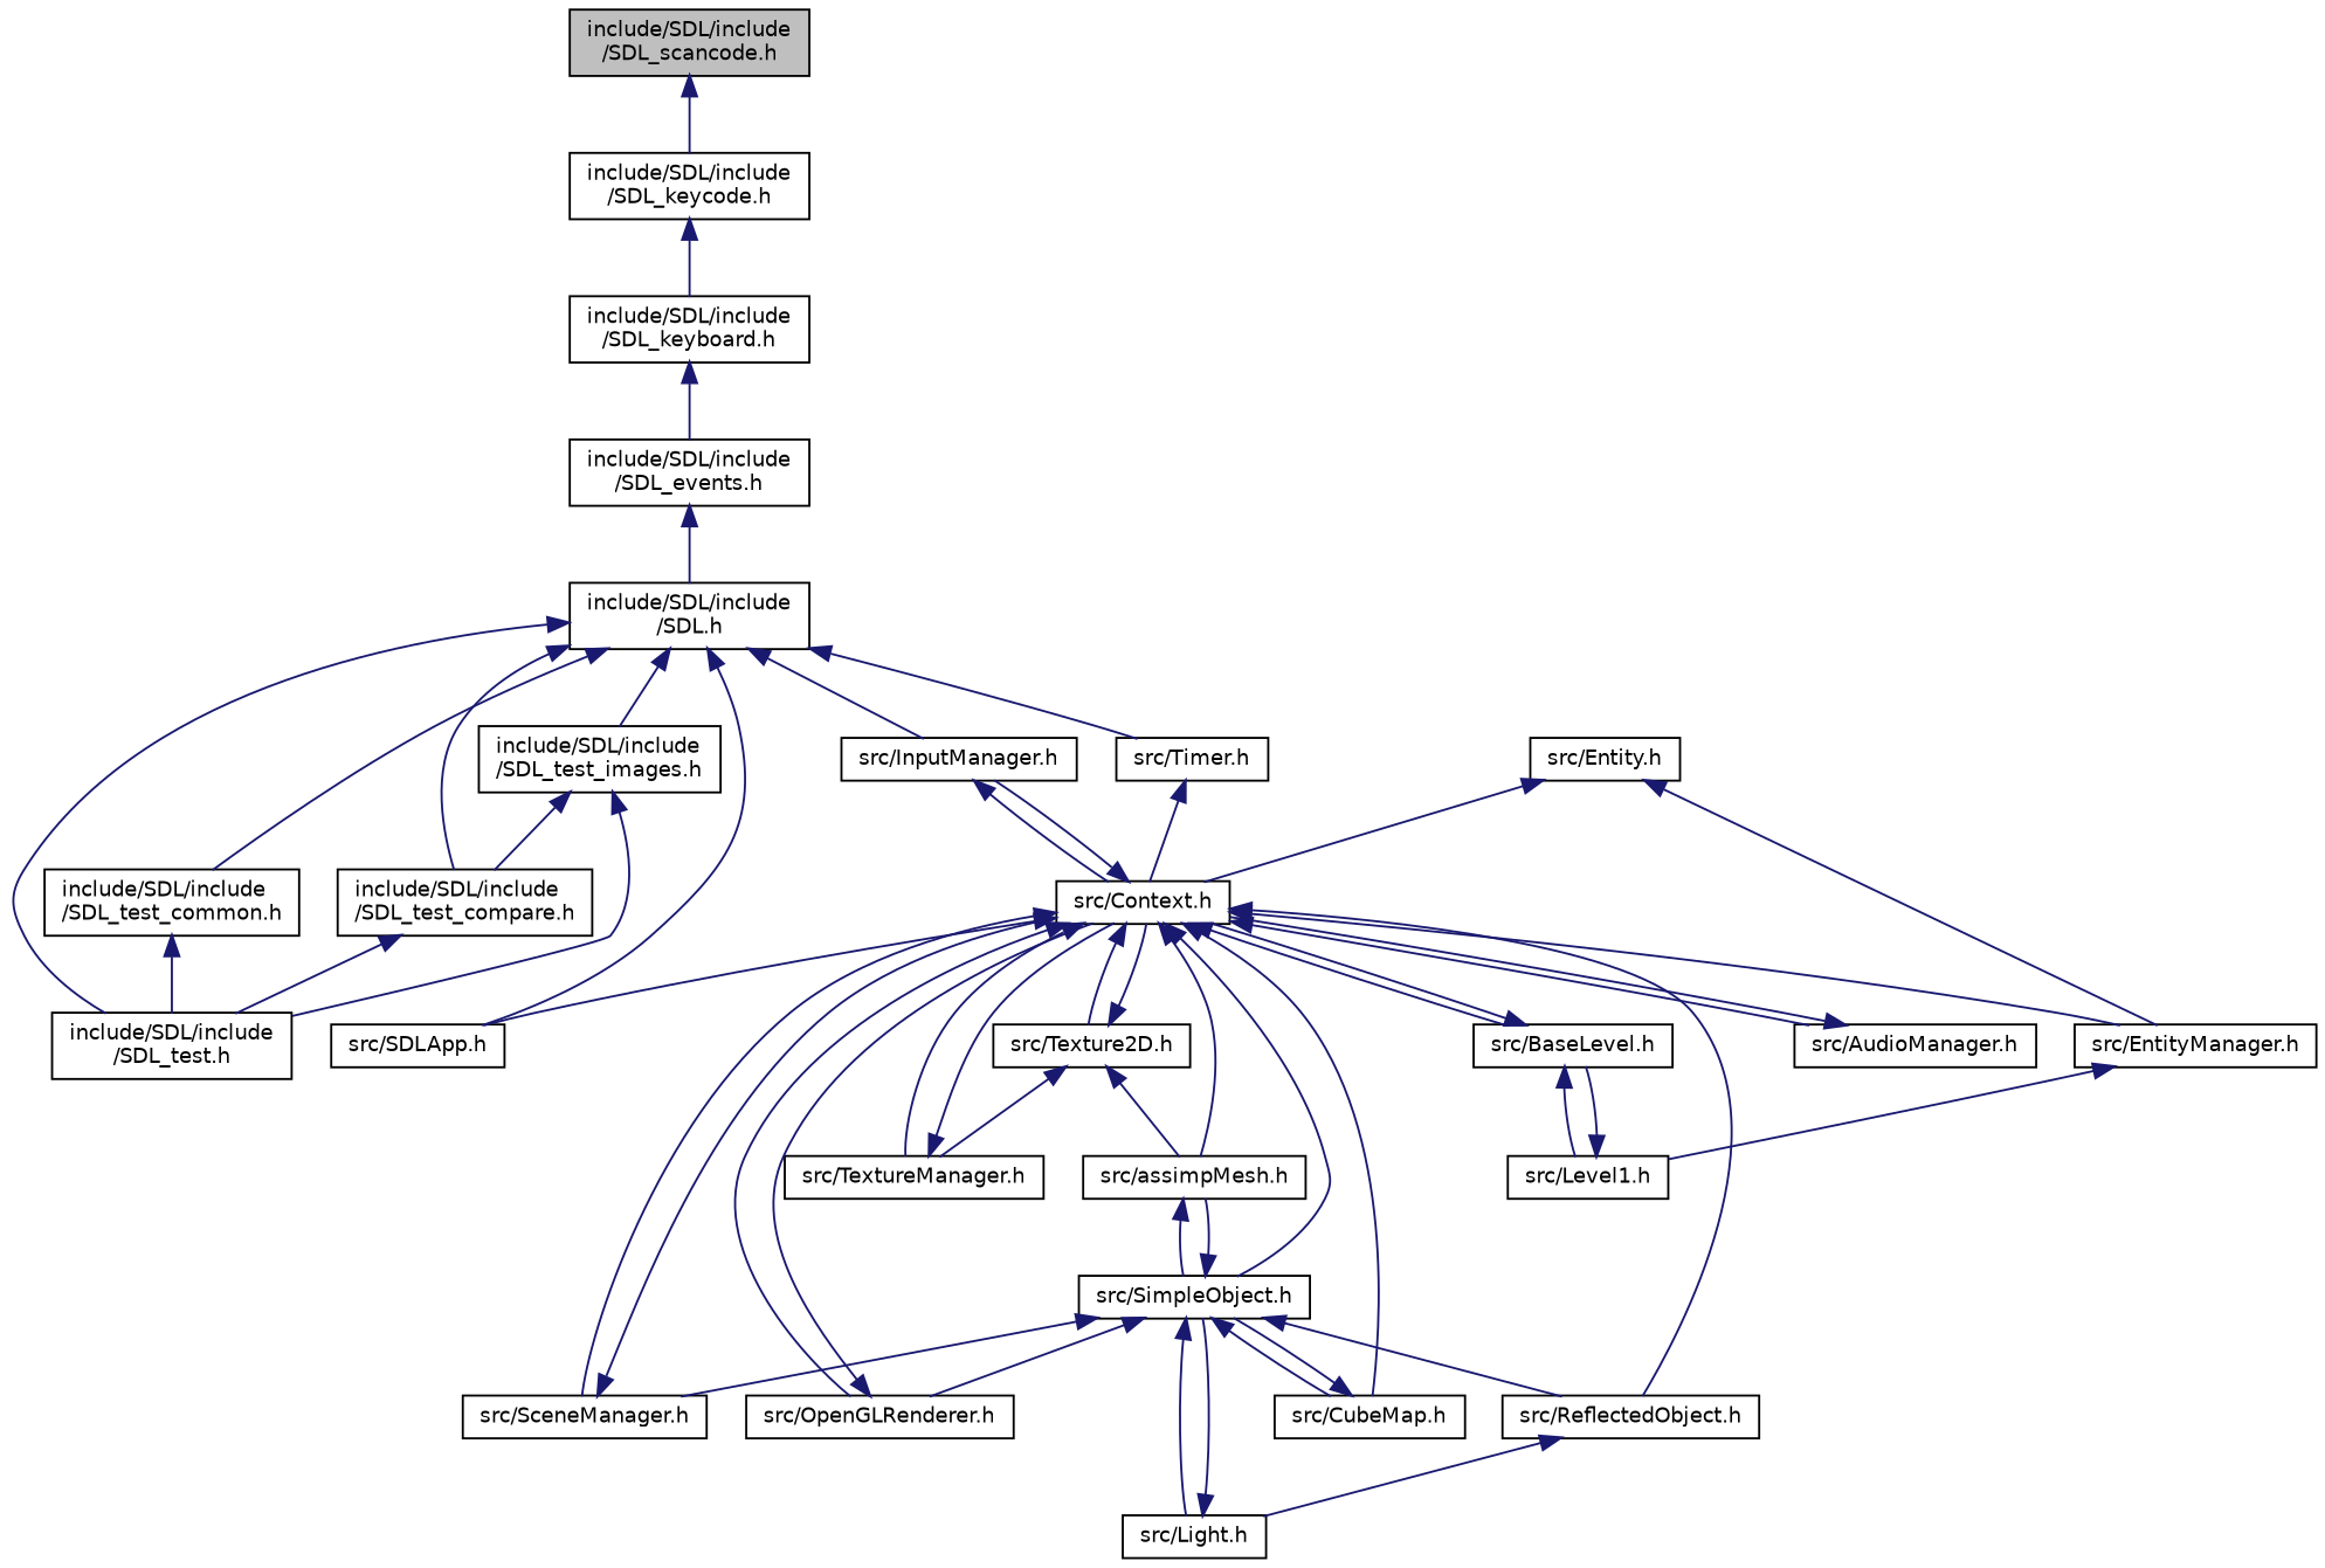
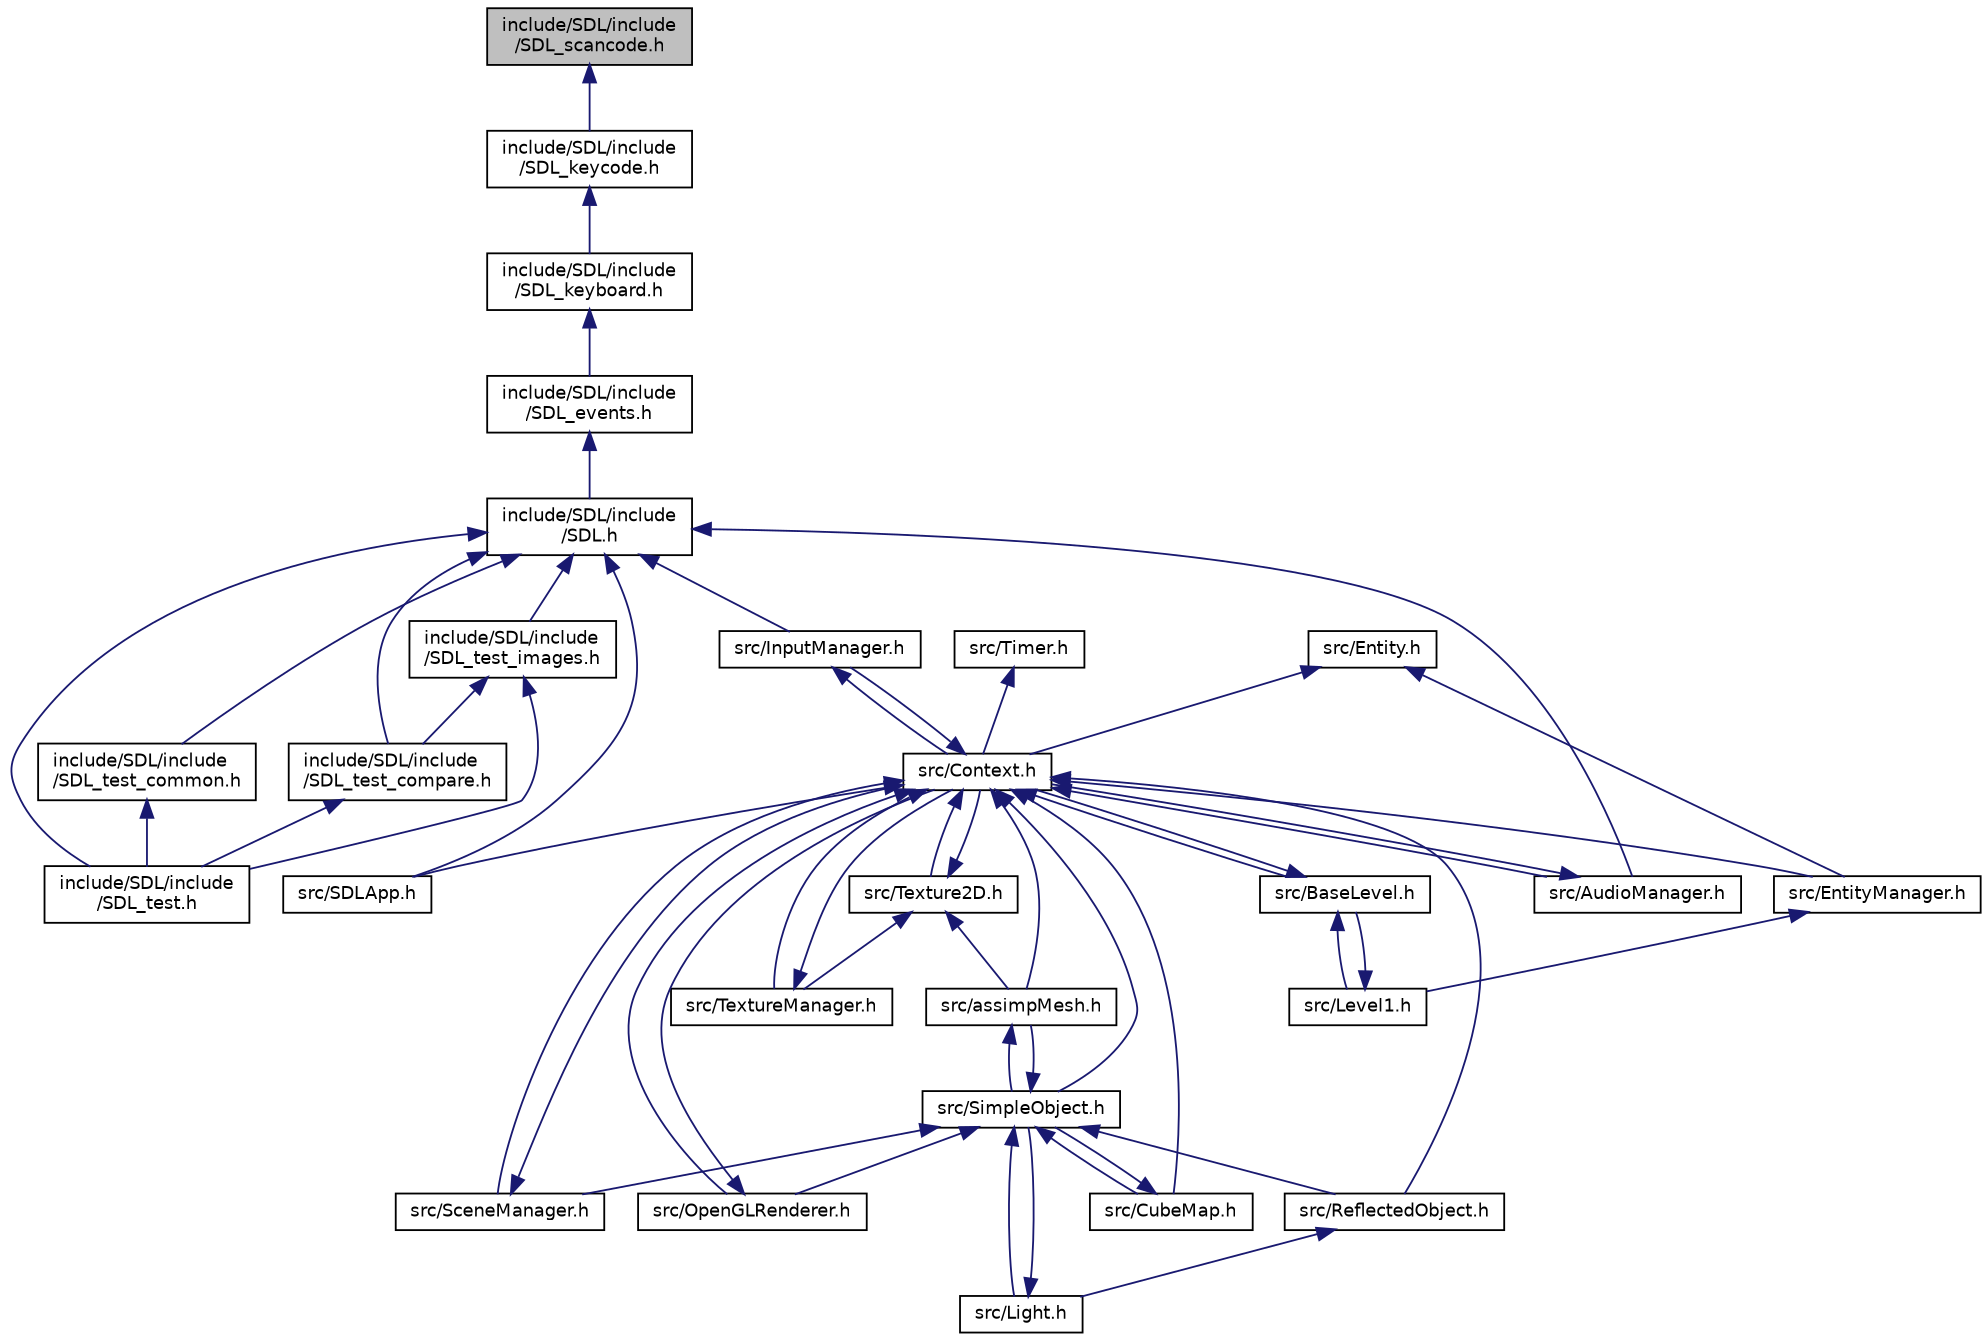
  digraph {
    node [color=black fillcolor=white fontname=Helvetica fontsize=10 shape=record style=filled]
    edge [color=midnightblue dir=back fontname=Helvetica fontsize=10 labelfontname=Helvetica labelfontsize=10 style=solid]
    n1 [fillcolor=grey75 fontcolor=black height=0.2 label="include/SDL/include\l/SDL_scancode.h" width=0.4]
    n2 [height=0.2 label="include/SDL/include\l/SDL_keycode.h" width=0.4]
    n3 [height=0.2 label="include/SDL/include\l/SDL_keyboard.h" width=0.4]
    n4 [height=0.2 label="include/SDL/include\l/SDL_events.h" width=0.4]
    n5 [height=0.2 label="include/SDL/include\l/SDL.h" width=0.4]
    n6 [height=0.2 label="include/SDL/include\l/SDL_test.h" width=0.4]
    n7 [height=0.2 label="include/SDL/include\l/SDL_test_common.h" width=0.4]
    n8 [height=0.2 label="include/SDL/include\l/SDL_test_images.h" width=0.4]
    n9 [height=0.2 label="include/SDL/include\l/SDL_test_compare.h" width=0.4]
    n10 [height=0.2 label="src/InputManager.h" width=0.4]
    n11 [height=0.2 label="src/SDLApp.h" width=0.4]
    n12 [height=0.2 label="src/Timer.h" width=0.4]
    n13 [height=0.2 label="src/Context.h" width=0.4]
    n14 [height=0.2 label="src/assimpMesh.h" width=0.4]
    n15 [height=0.2 label="src/SimpleObject.h" width=0.4]
    n16 [height=0.2 label="src/OpenGLRenderer.h" width=0.4]
    n17 [height=0.2 label="src/CubeMap.h" width=0.4]
    n18 [height=0.2 label="src/ReflectedObject.h" width=0.4]
    n19 [height=0.2 label="src/SceneManager.h" width=0.4]
    n20 [height=0.2 label="src/AudioManager.h" width=0.4]
    n21 [height=0.2 label="src/BaseLevel.h" width=0.4]
    n22 [height=0.2 label="src/EntityManager.h" width=0.4]
    n23 [height=0.2 label="src/Texture2D.h" width=0.4]
    n24 [height=0.2 label="src/TextureManager.h" width=0.4]
    n25 [height=0.2 label="src/Light.h" width=0.4]
    n26 [height=0.2 label="src/Level1.h" width=0.4]
    n27 [height=0.2 label="src/Entity.h" width=0.4]
    n1 -> n2
    n2 -> n3
    n3 -> n4
    n4 -> n5
    n5 -> n6
    n5 -> n7
    n5 -> n8
    n5 -> n9
    n5 -> n10
    n5 -> n11
-   n5 -> n12
+   n5 -> n20
    n7 -> n6
    n8 -> n6
    n8 -> n9
    n9 -> n6
    n10 -> n13
    n12 -> n13
    n13 -> n10
    n13 -> n11
    n13 -> n14
    n13 -> n15
    n13 -> n16
    n13 -> n17
    n13 -> n18
    n13 -> n19
    n13 -> n20
    n13 -> n21
    n13 -> n22
    n13 -> n23
    n13 -> n24
    n14 -> n15
    n15 -> n14
    n15 -> n16
    n15 -> n17
    n15 -> n18
    n15 -> n19
    n15 -> n25
    n16 -> n13
    n17 -> n15
    n18 -> n25
    n19 -> n13
    n20 -> n13
    n21 -> n13
    n21 -> n26
    n22 -> n26
    n23 -> n13
    n23 -> n14
    n23 -> n24
    n24 -> n13
    n25 -> n15
    n26 -> n21
    n27 -> n13
    n27 -> n22
  }
